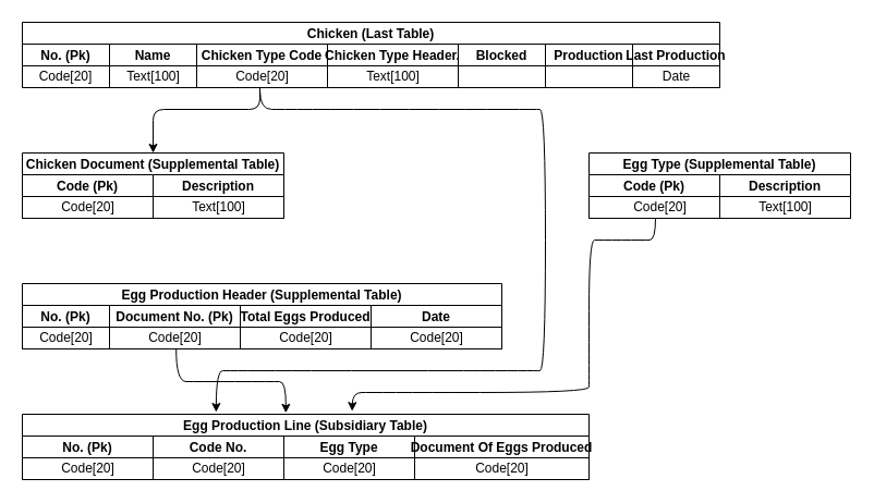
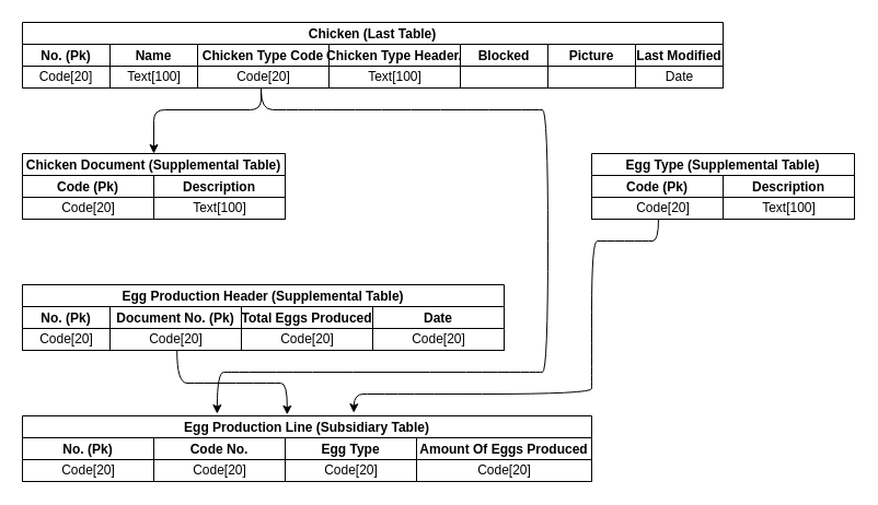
  <mxCell id="0" />
  <mxCell id="1" parent="0" />
  <mxCell id="2" value="Chicken (Last Table)" style="swimlane;childLayout=stackLayout;resizeParent=1;resizeParentMax=0;startSize=20;" vertex="1" parent="1"><mxGeometry x="20" y="20" width="640" height="60" as="geometry" /></mxCell>
  <mxCell id="3" value="No. (Pk)" style="swimlane;startSize=20;" vertex="1" parent="2"><mxGeometry y="20" width="80" height="40" as="geometry" /></mxCell>
  <mxCell id="4" value="Code[20]" style="text;html=1;strokeColor=none;fillColor=none;align=center;verticalAlign=middle;whiteSpace=wrap;rounded=0;" vertex="1" parent="3"><mxGeometry x="10" y="15" width="60" height="30" as="geometry" /></mxCell>
  <mxCell id="5" value="Name" style="swimlane;startSize=20;" vertex="1" parent="2"><mxGeometry x="80" y="20" width="80" height="40" as="geometry" /></mxCell>
  <mxCell id="6" value="Text[100]" style="text;html=1;align=center;verticalAlign=middle;resizable=0;points=[];autosize=1;strokeColor=none;fillColor=none;" vertex="1" parent="5"><mxGeometry x="10" y="20" width="60" height="20" as="geometry" /></mxCell>
  <mxCell id="7" value="Chicken Type Code" style="swimlane;startSize=20;" vertex="1" parent="2"><mxGeometry x="160" y="20" width="120" height="40" as="geometry" /></mxCell>
  <mxCell id="8" value="Chicken Type Header." style="swimlane;startSize=20;" vertex="1" parent="2"><mxGeometry x="280" y="20" width="120" height="40" as="geometry" /></mxCell>
  <mxCell id="9" value="Text[100]" style="text;html=1;align=center;verticalAlign=middle;resizable=0;points=[];autosize=1;strokeColor=none;fillColor=none;" vertex="1" parent="8"><mxGeometry x="30" y="20" width="60" height="20" as="geometry" /></mxCell>
  <mxCell id="10" value="Blocked" style="swimlane;startSize=20;" vertex="1" parent="2"><mxGeometry x="400" y="20" width="80" height="40" as="geometry" /></mxCell>
- <mxCell id="11" value="Production" style="swimlane;startSize=20;" vertex="1" parent="2"><mxGeometry x="480" y="20" width="80" height="40" as="geometry" /></mxCell>
- <mxCell id="12" value="Last Production" style="swimlane;startSize=20;" vertex="1" parent="2"><mxGeometry x="560" y="20" width="80" height="40" as="geometry" /></mxCell>
+ <mxCell id="11" value="Picture" style="swimlane;startSize=20;" vertex="1" parent="2"><mxGeometry x="480" y="20" width="80" height="40" as="geometry" /></mxCell>
+ <mxCell id="12" value="Last Modified" style="swimlane;startSize=20;" vertex="1" parent="2"><mxGeometry x="560" y="20" width="80" height="40" as="geometry" /></mxCell>
  <mxCell id="13" value="Date" style="text;html=1;align=center;verticalAlign=middle;resizable=0;points=[];autosize=1;strokeColor=none;fillColor=none;" vertex="1" parent="1"><mxGeometry x="600" y="60" width="40" height="20" as="geometry" /></mxCell>
  <mxCell id="14" value="Chicken Document (Supplemental Table)" style="swimlane;childLayout=stackLayout;resizeParent=1;resizeParentMax=0;startSize=20;" vertex="1" parent="1"><mxGeometry x="20" y="140" width="240" height="60" as="geometry" /></mxCell>
  <mxCell id="15" value="Code (Pk)" style="swimlane;startSize=20;" vertex="1" parent="14"><mxGeometry y="20" width="120" height="40" as="geometry" /></mxCell>
  <mxCell id="16" value="Code[20]" style="text;html=1;align=center;verticalAlign=middle;resizable=0;points=[];autosize=1;strokeColor=none;fillColor=none;" vertex="1" parent="15"><mxGeometry x="30" y="20" width="60" height="20" as="geometry" /></mxCell>
  <mxCell id="17" value="Description" style="swimlane;startSize=20;" vertex="1" parent="14"><mxGeometry x="120" y="20" width="120" height="40" as="geometry" /></mxCell>
  <mxCell id="18" value="Text[100]" style="text;html=1;align=center;verticalAlign=middle;resizable=0;points=[];autosize=1;strokeColor=none;fillColor=none;" vertex="1" parent="17"><mxGeometry x="30" y="20" width="60" height="20" as="geometry" /></mxCell>
  <mxCell id="19" value="" style="endArrow=classic;html=1;exitX=0.467;exitY=1.02;exitDx=0;exitDy=0;exitPerimeter=0;entryX=0.5;entryY=0;entryDx=0;entryDy=0;" edge="1" parent="1" source="43" target="14"><mxGeometry width="50" height="50" relative="1" as="geometry"><mxPoint x="430" y="170" as="sourcePoint" /><mxPoint x="480" y="120" as="targetPoint" /><Array as="points"><mxPoint x="238" y="100" /><mxPoint x="140" y="100" /></Array></mxGeometry></mxCell>
  <mxCell id="20" value="Egg Type (Supplemental Table)" style="swimlane;childLayout=stackLayout;resizeParent=1;resizeParentMax=0;startSize=20;" vertex="1" parent="1"><mxGeometry x="540" y="140" width="240" height="60" as="geometry" /></mxCell>
  <mxCell id="21" value="Code (Pk)" style="swimlane;startSize=20;" vertex="1" parent="20"><mxGeometry y="20" width="120" height="40" as="geometry" /></mxCell>
  <mxCell id="22" value="Code[20]" style="text;html=1;align=center;verticalAlign=middle;resizable=0;points=[];autosize=1;strokeColor=none;fillColor=none;" vertex="1" parent="21"><mxGeometry x="35" y="20" width="60" height="20" as="geometry" /></mxCell>
  <mxCell id="23" value="Description" style="swimlane;startSize=20;" vertex="1" parent="20"><mxGeometry x="120" y="20" width="120" height="40" as="geometry" /></mxCell>
  <mxCell id="24" value="Text[100]" style="text;html=1;align=center;verticalAlign=middle;resizable=0;points=[];autosize=1;strokeColor=none;fillColor=none;" vertex="1" parent="23"><mxGeometry x="30" y="20" width="60" height="20" as="geometry" /></mxCell>
  <mxCell id="25" value="Egg Production Header (Supplemental Table)" style="swimlane;childLayout=stackLayout;resizeParent=1;resizeParentMax=0;startSize=20;" vertex="1" parent="1"><mxGeometry x="20" y="260" width="440" height="60" as="geometry" /></mxCell>
  <mxCell id="26" value="No. (Pk)" style="swimlane;startSize=20;" vertex="1" parent="25"><mxGeometry y="20" width="80" height="40" as="geometry" /></mxCell>
  <mxCell id="27" value="Code[20]" style="text;html=1;align=center;verticalAlign=middle;resizable=0;points=[];autosize=1;strokeColor=none;fillColor=none;" vertex="1" parent="26"><mxGeometry x="10" y="20" width="60" height="20" as="geometry" /></mxCell>
  <mxCell id="28" value="Document No. (Pk)" style="swimlane;startSize=20;" vertex="1" parent="25"><mxGeometry x="80" y="20" width="120" height="40" as="geometry" /></mxCell>
  <mxCell id="29" value="Code[20]" style="text;html=1;align=center;verticalAlign=middle;resizable=0;points=[];autosize=1;strokeColor=none;fillColor=none;" vertex="1" parent="28"><mxGeometry x="30" y="20" width="60" height="20" as="geometry" /></mxCell>
  <mxCell id="30" value="Total Eggs Produced" style="swimlane;startSize=20;" vertex="1" parent="25"><mxGeometry x="200" y="20" width="120" height="40" as="geometry" /></mxCell>
  <mxCell id="31" value="Code[20]" style="text;html=1;align=center;verticalAlign=middle;resizable=0;points=[];autosize=1;strokeColor=none;fillColor=none;" vertex="1" parent="30"><mxGeometry x="30" y="20" width="60" height="20" as="geometry" /></mxCell>
  <mxCell id="32" value="Date" style="swimlane;startSize=20;" vertex="1" parent="25"><mxGeometry x="320" y="20" width="120" height="40" as="geometry" /></mxCell>
  <mxCell id="33" value="Code[20]" style="text;html=1;align=center;verticalAlign=middle;resizable=0;points=[];autosize=1;strokeColor=none;fillColor=none;" vertex="1" parent="32"><mxGeometry x="30" y="20" width="60" height="20" as="geometry" /></mxCell>
  <mxCell id="34" value="Egg Production Line (Subsidiary Table)" style="swimlane;childLayout=stackLayout;resizeParent=1;resizeParentMax=0;startSize=20;" vertex="1" parent="1"><mxGeometry x="20" y="380" width="520" height="60" as="geometry" /></mxCell>
  <mxCell id="35" value="No. (Pk)" style="swimlane;startSize=20;" vertex="1" parent="34"><mxGeometry y="20" width="120" height="40" as="geometry" /></mxCell>
  <mxCell id="36" value="Code[20]" style="text;html=1;align=center;verticalAlign=middle;resizable=0;points=[];autosize=1;strokeColor=none;fillColor=none;" vertex="1" parent="35"><mxGeometry x="30" y="20" width="60" height="20" as="geometry" /></mxCell>
  <mxCell id="37" value="Code No." style="swimlane;startSize=20;" vertex="1" parent="34"><mxGeometry x="120" y="20" width="120" height="40" as="geometry" /></mxCell>
  <mxCell id="38" value="Code[20]" style="text;html=1;align=center;verticalAlign=middle;resizable=0;points=[];autosize=1;strokeColor=none;fillColor=none;" vertex="1" parent="37"><mxGeometry x="30" y="20" width="60" height="20" as="geometry" /></mxCell>
  <mxCell id="39" value="Egg Type" style="swimlane;startSize=20;" vertex="1" parent="34"><mxGeometry x="240" y="20" width="120" height="40" as="geometry" /></mxCell>
  <mxCell id="40" value="Code[20]" style="text;html=1;align=center;verticalAlign=middle;resizable=0;points=[];autosize=1;strokeColor=none;fillColor=none;" vertex="1" parent="39"><mxGeometry x="30" y="20" width="60" height="20" as="geometry" /></mxCell>
- <mxCell id="41" value="Document Of Eggs Produced" style="swimlane;startSize=20;" vertex="1" parent="34"><mxGeometry x="360" y="20" width="160" height="40" as="geometry" /></mxCell>
+ <mxCell id="41" value="Amount Of Eggs Produced" style="swimlane;startSize=20;" vertex="1" parent="34"><mxGeometry x="360" y="20" width="160" height="40" as="geometry" /></mxCell>
  <mxCell id="42" value="Code[20]" style="text;html=1;align=center;verticalAlign=middle;resizable=0;points=[];autosize=1;strokeColor=none;fillColor=none;" vertex="1" parent="41"><mxGeometry x="50" y="20" width="60" height="20" as="geometry" /></mxCell>
  <mxCell id="43" value="Code[20]" style="text;html=1;align=center;verticalAlign=middle;resizable=0;points=[];autosize=1;strokeColor=none;fillColor=none;" vertex="1" parent="1"><mxGeometry x="210" y="60" width="60" height="20" as="geometry" /></mxCell>
  <mxCell id="44" value="" style="curved=1;endArrow=classic;html=1;exitX=0.467;exitY=1.14;exitDx=0;exitDy=0;exitPerimeter=0;entryX=0.342;entryY=-0.033;entryDx=0;entryDy=0;entryPerimeter=0;" edge="1" parent="1" source="43" target="34"><mxGeometry width="50" height="50" relative="1" as="geometry"><mxPoint x="430" y="270" as="sourcePoint" /><mxPoint x="480" y="220" as="targetPoint" /><Array as="points"><mxPoint x="238" y="100" /><mxPoint x="260" y="100" /><mxPoint x="490" y="100" /><mxPoint x="500" y="100" /><mxPoint x="500" y="340" /><mxPoint x="490" y="340" /><mxPoint x="360" y="340" /><mxPoint x="210" y="340" /><mxPoint x="198" y="340" /></Array></mxGeometry></mxCell>
  <mxCell id="45" value="" style="curved=1;endArrow=classic;html=1;entryX=0.582;entryY=-0.047;entryDx=0;entryDy=0;entryPerimeter=0;" edge="1" parent="1" target="34"><mxGeometry width="50" height="50" relative="1" as="geometry"><mxPoint x="601" y="200" as="sourcePoint" /><mxPoint x="480" y="220" as="targetPoint" /><Array as="points"><mxPoint x="601" y="220" /><mxPoint x="590" y="220" /><mxPoint x="550" y="220" /><mxPoint x="540" y="220" /><mxPoint x="540" y="350" /><mxPoint x="540" y="360" /><mxPoint x="340" y="360" /><mxPoint x="323" y="360" /></Array></mxGeometry></mxCell>
  <mxCell id="46" value="" style="curved=1;endArrow=classic;html=1;exitX=0.52;exitY=0.98;exitDx=0;exitDy=0;exitPerimeter=0;entryX=0.465;entryY=-0.02;entryDx=0;entryDy=0;entryPerimeter=0;" edge="1" parent="1" source="29" target="34"><mxGeometry width="50" height="50" relative="1" as="geometry"><mxPoint x="430" y="270" as="sourcePoint" /><mxPoint x="480" y="220" as="targetPoint" /><Array as="points"><mxPoint x="161" y="350" /><mxPoint x="180" y="350" /><mxPoint x="250" y="350" /><mxPoint x="262" y="350" /></Array></mxGeometry></mxCell>
